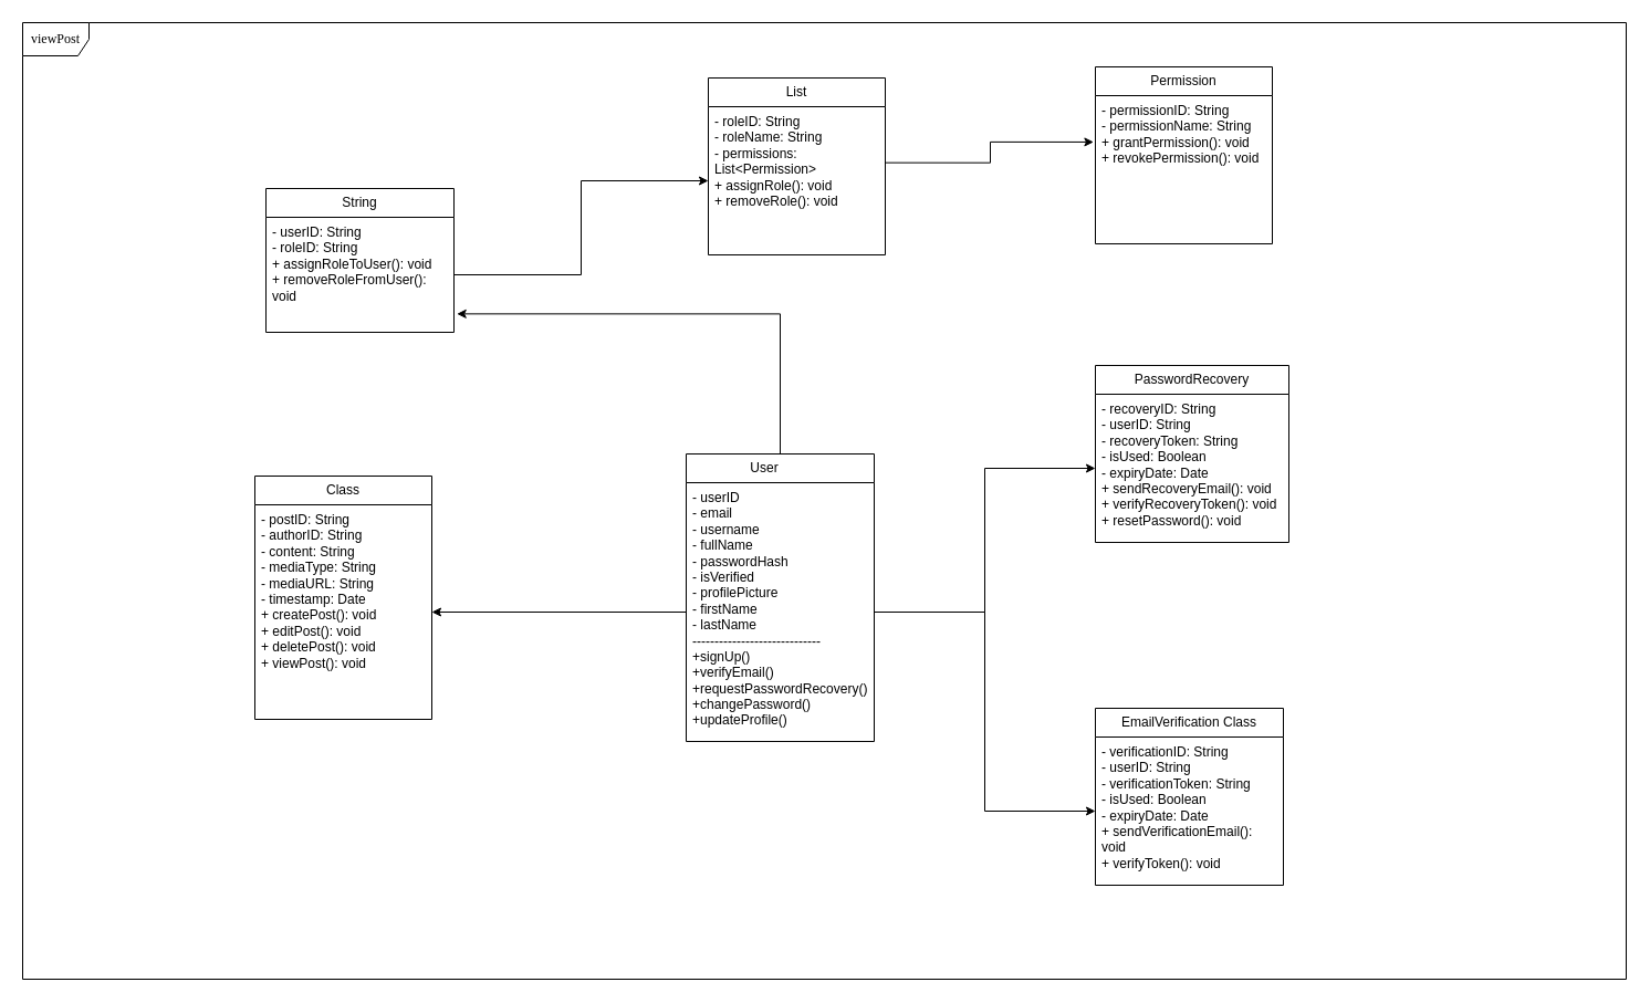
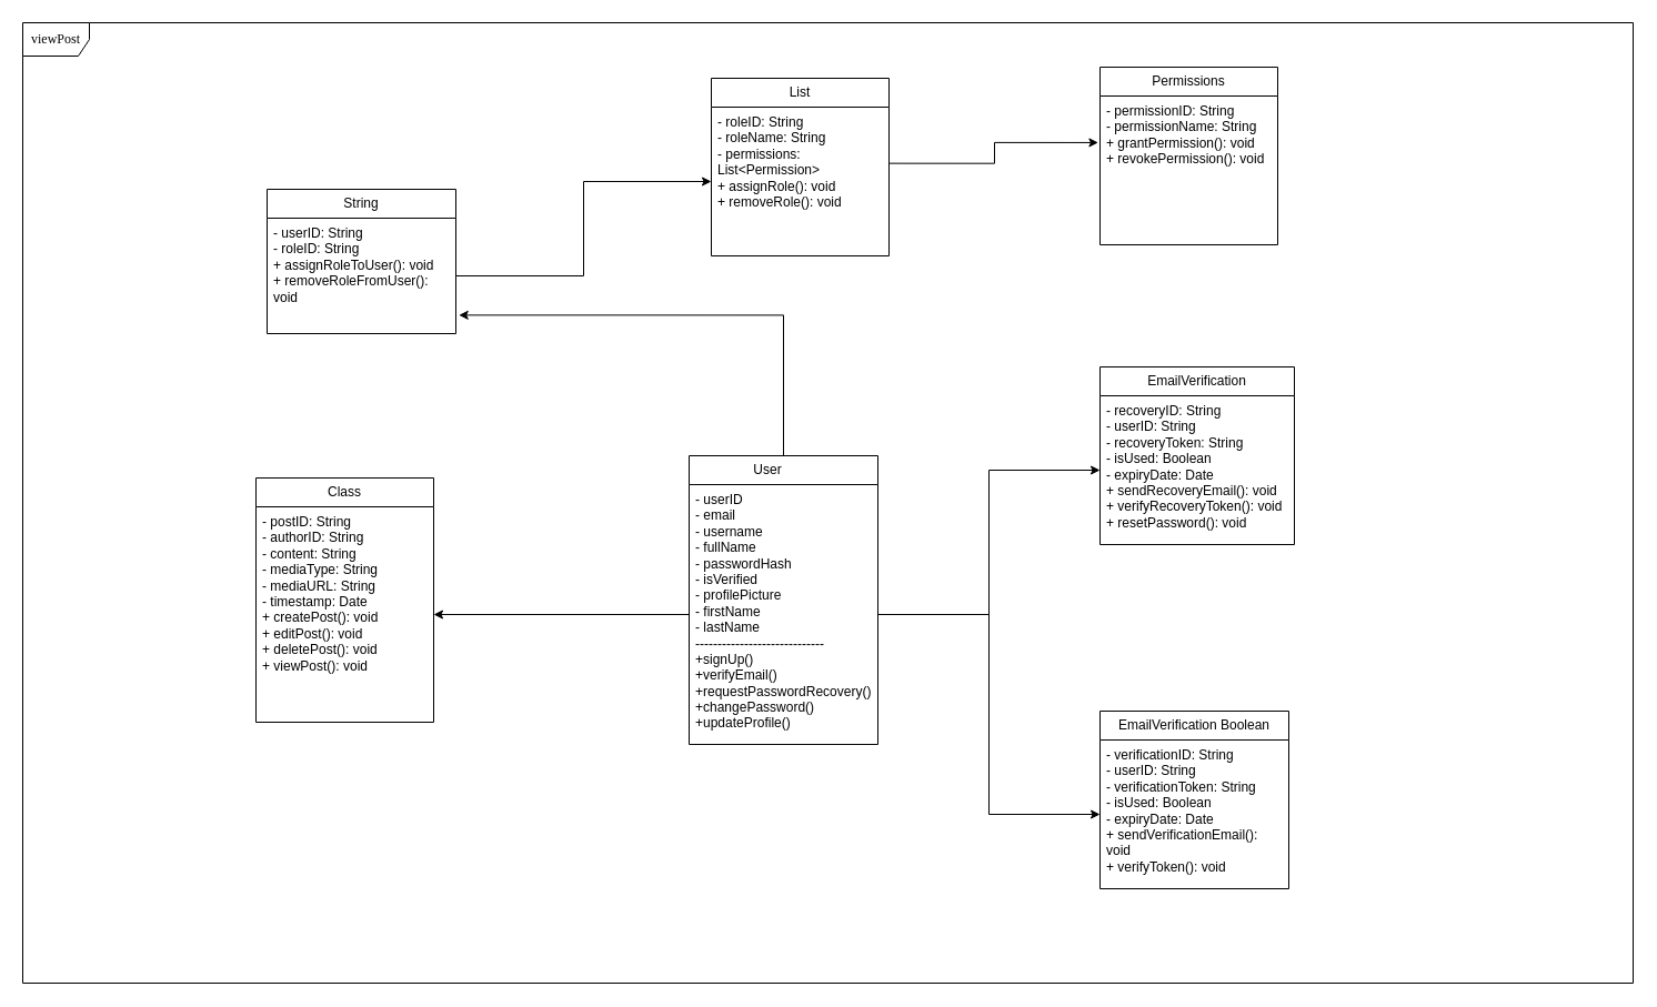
  <mxCell id="0" />
  <mxCell id="1" parent="0" />
  <mxCell id="2" value="viewPost" style="shape=umlFrame;whiteSpace=wrap;html=1;rounded=1;shadow=0;comic=0;labelBackgroundColor=none;strokeWidth=1;fontFamily=Verdana;fontSize=12;align=center;" parent="1" vertex="1"><mxGeometry x="20" y="20" width="1450" height="865" as="geometry" /></mxCell>
  <mxCell id="3" style="edgeStyle=orthogonalEdgeStyle;rounded=0;orthogonalLoop=1;jettySize=auto;html=1;entryX=1.016;entryY=0.84;entryDx=0;entryDy=0;entryPerimeter=0;" edge="1" parent="1" source="4" target="11"><mxGeometry relative="1" as="geometry" /></mxCell>
  <mxCell id="4" value="User&lt;span style=&quot;white-space: pre;&quot;&gt;&#09;&lt;/span&gt;" style="swimlane;fontStyle=0;childLayout=stackLayout;horizontal=1;startSize=26;fillColor=none;horizontalStack=0;resizeParent=1;resizeParentMax=0;resizeLast=0;collapsible=1;marginBottom=0;whiteSpace=wrap;html=1;" vertex="1" parent="1"><mxGeometry x="620" y="410" width="170" height="260" as="geometry" /></mxCell>
  <mxCell id="5" value="- userID&lt;div&gt;- email&lt;/div&gt;&lt;div&gt;- username&lt;/div&gt;&lt;div&gt;- fullName&lt;/div&gt;&lt;div&gt;- passwordHash&lt;/div&gt;&lt;div&gt;- isVerified&lt;/div&gt;&lt;div&gt;- profilePicture&lt;/div&gt;&lt;div&gt;- firstName&lt;/div&gt;&lt;div&gt;- lastName&lt;/div&gt;&lt;div&gt;-----------------------------&lt;/div&gt;&lt;div&gt;+signUp()&lt;/div&gt;&lt;div&gt;+verifyEmail()&lt;/div&gt;&lt;div&gt;+requestPasswordRecovery()&lt;/div&gt;&lt;div&gt;+changePassword()&lt;/div&gt;&lt;div&gt;+updateProfile()&lt;/div&gt;" style="text;strokeColor=none;fillColor=none;align=left;verticalAlign=top;spacingLeft=4;spacingRight=4;overflow=hidden;rotatable=0;points=[[0,0.5],[1,0.5]];portConstraint=eastwest;whiteSpace=wrap;html=1;" vertex="1" parent="4"><mxGeometry y="26" width="170" height="234" as="geometry" /></mxCell>
- <mxCell id="6" value="&lt;div style=&quot;text-align: left;&quot;&gt;PasswordRecovery&lt;/div&gt;" style="swimlane;fontStyle=0;childLayout=stackLayout;horizontal=1;startSize=26;fillColor=none;horizontalStack=0;resizeParent=1;resizeParentMax=0;resizeLast=0;collapsible=1;marginBottom=0;whiteSpace=wrap;html=1;" vertex="1" parent="1"><mxGeometry x="990" y="330" width="175" height="160" as="geometry" /></mxCell>
+ <mxCell id="6" value="&lt;div style=&quot;text-align: left;&quot;&gt;EmailVerification&lt;/div&gt;" style="swimlane;fontStyle=0;childLayout=stackLayout;horizontal=1;startSize=26;fillColor=none;horizontalStack=0;resizeParent=1;resizeParentMax=0;resizeLast=0;collapsible=1;marginBottom=0;whiteSpace=wrap;html=1;" vertex="1" parent="1"><mxGeometry x="990" y="330" width="175" height="160" as="geometry" /></mxCell>
  <mxCell id="7" value="&lt;div&gt;&lt;div&gt;&lt;span style=&quot;background-color: initial;&quot;&gt;- recoveryID: String&lt;/span&gt;&lt;br&gt;&lt;/div&gt;&lt;div&gt;- userID: String&lt;/div&gt;&lt;div&gt;- recoveryToken: String&lt;/div&gt;&lt;div&gt;- isUsed: Boolean&lt;/div&gt;&lt;div&gt;- expiryDate: Date&lt;/div&gt;&lt;div&gt;+ sendRecoveryEmail(): void&lt;/div&gt;&lt;div&gt;+ verifyRecoveryToken(): void&lt;/div&gt;&lt;div&gt;+ resetPassword(): void&lt;/div&gt;&lt;/div&gt;&lt;div&gt;&lt;br&gt;&lt;/div&gt;&lt;div&gt;&lt;br&gt;&lt;/div&gt;" style="text;strokeColor=none;fillColor=none;align=left;verticalAlign=top;spacingLeft=4;spacingRight=4;overflow=hidden;rotatable=0;points=[[0,0.5],[1,0.5]];portConstraint=eastwest;whiteSpace=wrap;html=1;" vertex="1" parent="6"><mxGeometry y="26" width="175" height="134" as="geometry" /></mxCell>
- <mxCell id="8" value="EmailVerification Class" style="swimlane;fontStyle=0;childLayout=stackLayout;horizontal=1;startSize=26;fillColor=none;horizontalStack=0;resizeParent=1;resizeParentMax=0;resizeLast=0;collapsible=1;marginBottom=0;whiteSpace=wrap;html=1;" vertex="1" parent="1"><mxGeometry x="990" y="640" width="170" height="160" as="geometry" /></mxCell>
+ <mxCell id="8" value="EmailVerification Boolean" style="swimlane;fontStyle=0;childLayout=stackLayout;horizontal=1;startSize=26;fillColor=none;horizontalStack=0;resizeParent=1;resizeParentMax=0;resizeLast=0;collapsible=1;marginBottom=0;whiteSpace=wrap;html=1;" vertex="1" parent="1"><mxGeometry x="990" y="640" width="170" height="160" as="geometry" /></mxCell>
  <mxCell id="9" value="&lt;div&gt;&lt;span style=&quot;background-color: initial;&quot;&gt;- verificationID: String&lt;/span&gt;&lt;br&gt;&lt;/div&gt;&lt;div&gt;- userID: String&lt;/div&gt;&lt;div&gt;- verificationToken: String&lt;/div&gt;&lt;div&gt;- isUsed: Boolean&lt;/div&gt;&lt;div&gt;- expiryDate: Date&lt;/div&gt;&lt;div&gt;+ sendVerificationEmail(): void&lt;/div&gt;&lt;div&gt;+ verifyToken(): void&lt;/div&gt;&lt;div&gt;&lt;br&gt;&lt;/div&gt;" style="text;strokeColor=none;fillColor=none;align=left;verticalAlign=top;spacingLeft=4;spacingRight=4;overflow=hidden;rotatable=0;points=[[0,0.5],[1,0.5]];portConstraint=eastwest;whiteSpace=wrap;html=1;" vertex="1" parent="8"><mxGeometry y="26" width="170" height="134" as="geometry" /></mxCell>
  <mxCell id="10" value="&lt;span style=&quot;text-align: left;&quot;&gt;String&lt;/span&gt;" style="swimlane;fontStyle=0;childLayout=stackLayout;horizontal=1;startSize=26;fillColor=none;horizontalStack=0;resizeParent=1;resizeParentMax=0;resizeLast=0;collapsible=1;marginBottom=0;whiteSpace=wrap;html=1;" vertex="1" parent="1"><mxGeometry x="240" width="170" height="130" as="geometry" y="170" /></mxCell>
  <mxCell id="11" value="&lt;div&gt;&lt;div&gt;&lt;span style=&quot;background-color: initial;&quot;&gt;- userID: String&lt;/span&gt;&lt;br&gt;&lt;/div&gt;&lt;div&gt;- roleID: String&lt;/div&gt;&lt;div&gt;+ assignRoleToUser(): void&lt;/div&gt;&lt;div&gt;+ removeRoleFromUser(): void&lt;/div&gt;&lt;/div&gt;&lt;div&gt;&lt;br&gt;&lt;/div&gt;" style="text;strokeColor=none;fillColor=none;align=left;verticalAlign=top;spacingLeft=4;spacingRight=4;overflow=hidden;rotatable=0;points=[[0,0.5],[1,0.5]];portConstraint=eastwest;whiteSpace=wrap;html=1;" vertex="1" parent="10"><mxGeometry y="26" width="170" height="104" as="geometry" /></mxCell>
- <mxCell id="12" value="&lt;span style=&quot;text-align: left;&quot;&gt;Permission&lt;/span&gt;" style="swimlane;fontStyle=0;childLayout=stackLayout;horizontal=1;startSize=26;fillColor=none;horizontalStack=0;resizeParent=1;resizeParentMax=0;resizeLast=0;collapsible=1;marginBottom=0;whiteSpace=wrap;html=1;" vertex="1" parent="1"><mxGeometry x="990" y="60" width="160" height="160" as="geometry" /></mxCell>
+ <mxCell id="12" value="&lt;span style=&quot;text-align: left;&quot;&gt;Permissions&lt;/span&gt;" style="swimlane;fontStyle=0;childLayout=stackLayout;horizontal=1;startSize=26;fillColor=none;horizontalStack=0;resizeParent=1;resizeParentMax=0;resizeLast=0;collapsible=1;marginBottom=0;whiteSpace=wrap;html=1;" vertex="1" parent="1"><mxGeometry x="990" y="60" width="160" height="160" as="geometry" /></mxCell>
  <mxCell id="13" value="&lt;div&gt;&lt;div&gt;&lt;span style=&quot;background-color: initial;&quot;&gt;- permissionID: String&lt;/span&gt;&lt;br&gt;&lt;/div&gt;&lt;div&gt;- permissionName: String&lt;/div&gt;&lt;div&gt;+ grantPermission(): void&lt;/div&gt;&lt;div&gt;+ revokePermission(): void&lt;/div&gt;&lt;/div&gt;&lt;div&gt;&lt;br&gt;&lt;/div&gt;&lt;div&gt;&lt;br&gt;&lt;/div&gt;" style="text;strokeColor=none;fillColor=none;align=left;verticalAlign=top;spacingLeft=4;spacingRight=4;overflow=hidden;rotatable=0;points=[[0,0.5],[1,0.5]];portConstraint=eastwest;whiteSpace=wrap;html=1;" vertex="1" parent="12"><mxGeometry y="26" width="160" height="134" as="geometry" /></mxCell>
  <mxCell id="14" value="&lt;div style=&quot;text-align: left;&quot;&gt;List&lt;/div&gt;" style="swimlane;fontStyle=0;childLayout=stackLayout;horizontal=1;startSize=26;fillColor=none;horizontalStack=0;resizeParent=1;resizeParentMax=0;resizeLast=0;collapsible=1;marginBottom=0;whiteSpace=wrap;html=1;" vertex="1" parent="1"><mxGeometry x="640" y="70" width="160" height="160" as="geometry" /></mxCell>
  <mxCell id="15" value="&lt;div&gt;&lt;div&gt;&lt;span style=&quot;background-color: initial;&quot;&gt;- roleID: String&lt;/span&gt;&lt;br&gt;&lt;/div&gt;&lt;div&gt;- roleName: String&lt;/div&gt;&lt;div&gt;- permissions: List&amp;lt;Permission&amp;gt;&lt;/div&gt;&lt;div&gt;+ assignRole(): void&lt;/div&gt;&lt;div&gt;+ removeRole(): void&lt;/div&gt;&lt;/div&gt;&lt;div&gt;&lt;br&gt;&lt;/div&gt;" style="text;strokeColor=none;fillColor=none;align=left;verticalAlign=top;spacingLeft=4;spacingRight=4;overflow=hidden;rotatable=0;points=[[0,0.5],[1,0.5]];portConstraint=eastwest;whiteSpace=wrap;html=1;" vertex="1" parent="14"><mxGeometry y="26" width="160" height="134" as="geometry" /></mxCell>
  <mxCell id="16" value="&lt;div style=&quot;text-align: left;&quot;&gt;Class&lt;br&gt;&lt;/div&gt;" style="swimlane;fontStyle=0;childLayout=stackLayout;horizontal=1;startSize=26;fillColor=none;horizontalStack=0;resizeParent=1;resizeParentMax=0;resizeLast=0;collapsible=1;marginBottom=0;whiteSpace=wrap;html=1;" vertex="1" parent="1"><mxGeometry x="230" y="430" width="160" height="220" as="geometry" /></mxCell>
  <mxCell id="17" value="&lt;div&gt;&lt;div&gt;&lt;span style=&quot;background-color: initial;&quot;&gt;- postID: String&lt;/span&gt;&lt;br&gt;&lt;/div&gt;&lt;div&gt;- authorID: String&lt;/div&gt;&lt;div&gt;- content: String&lt;/div&gt;&lt;div&gt;- mediaType: String&lt;/div&gt;&lt;div&gt;- mediaURL: String&lt;/div&gt;&lt;div&gt;- timestamp: Date&lt;/div&gt;&lt;div&gt;+ createPost(): void&lt;/div&gt;&lt;div&gt;+ editPost(): void&lt;/div&gt;&lt;div&gt;+ deletePost(): void&lt;/div&gt;&lt;div&gt;+ viewPost(): void&lt;/div&gt;&lt;/div&gt;&lt;div&gt;&lt;br&gt;&lt;/div&gt;&lt;div&gt;&lt;br&gt;&lt;/div&gt;" style="text;strokeColor=none;fillColor=none;align=left;verticalAlign=top;spacingLeft=4;spacingRight=4;overflow=hidden;rotatable=0;points=[[0,0.5],[1,0.5]];portConstraint=eastwest;whiteSpace=wrap;html=1;" vertex="1" parent="16"><mxGeometry y="26" width="160" height="194" as="geometry" /></mxCell>
  <mxCell id="18" style="edgeStyle=orthogonalEdgeStyle;rounded=0;orthogonalLoop=1;jettySize=auto;html=1;" edge="1" parent="1" source="5" target="9"><mxGeometry relative="1" as="geometry" /></mxCell>
  <mxCell id="19" style="edgeStyle=orthogonalEdgeStyle;rounded=0;orthogonalLoop=1;jettySize=auto;html=1;" edge="1" parent="1" source="5" target="7"><mxGeometry relative="1" as="geometry" /></mxCell>
  <mxCell id="20" style="edgeStyle=orthogonalEdgeStyle;rounded=0;orthogonalLoop=1;jettySize=auto;html=1;" edge="1" parent="1" source="11" target="15"><mxGeometry relative="1" as="geometry" /></mxCell>
  <mxCell id="21" style="edgeStyle=orthogonalEdgeStyle;rounded=0;orthogonalLoop=1;jettySize=auto;html=1;entryX=-0.01;entryY=0.313;entryDx=0;entryDy=0;entryPerimeter=0;exitX=1;exitY=0.378;exitDx=0;exitDy=0;exitPerimeter=0;" edge="1" parent="1" source="15" target="13"><mxGeometry relative="1" as="geometry"><mxPoint x="810" y="148" as="sourcePoint" /></mxGeometry></mxCell>
  <mxCell id="22" style="edgeStyle=orthogonalEdgeStyle;rounded=0;orthogonalLoop=1;jettySize=auto;html=1;" edge="1" parent="1" source="5" target="17"><mxGeometry relative="1" as="geometry" /></mxCell>
